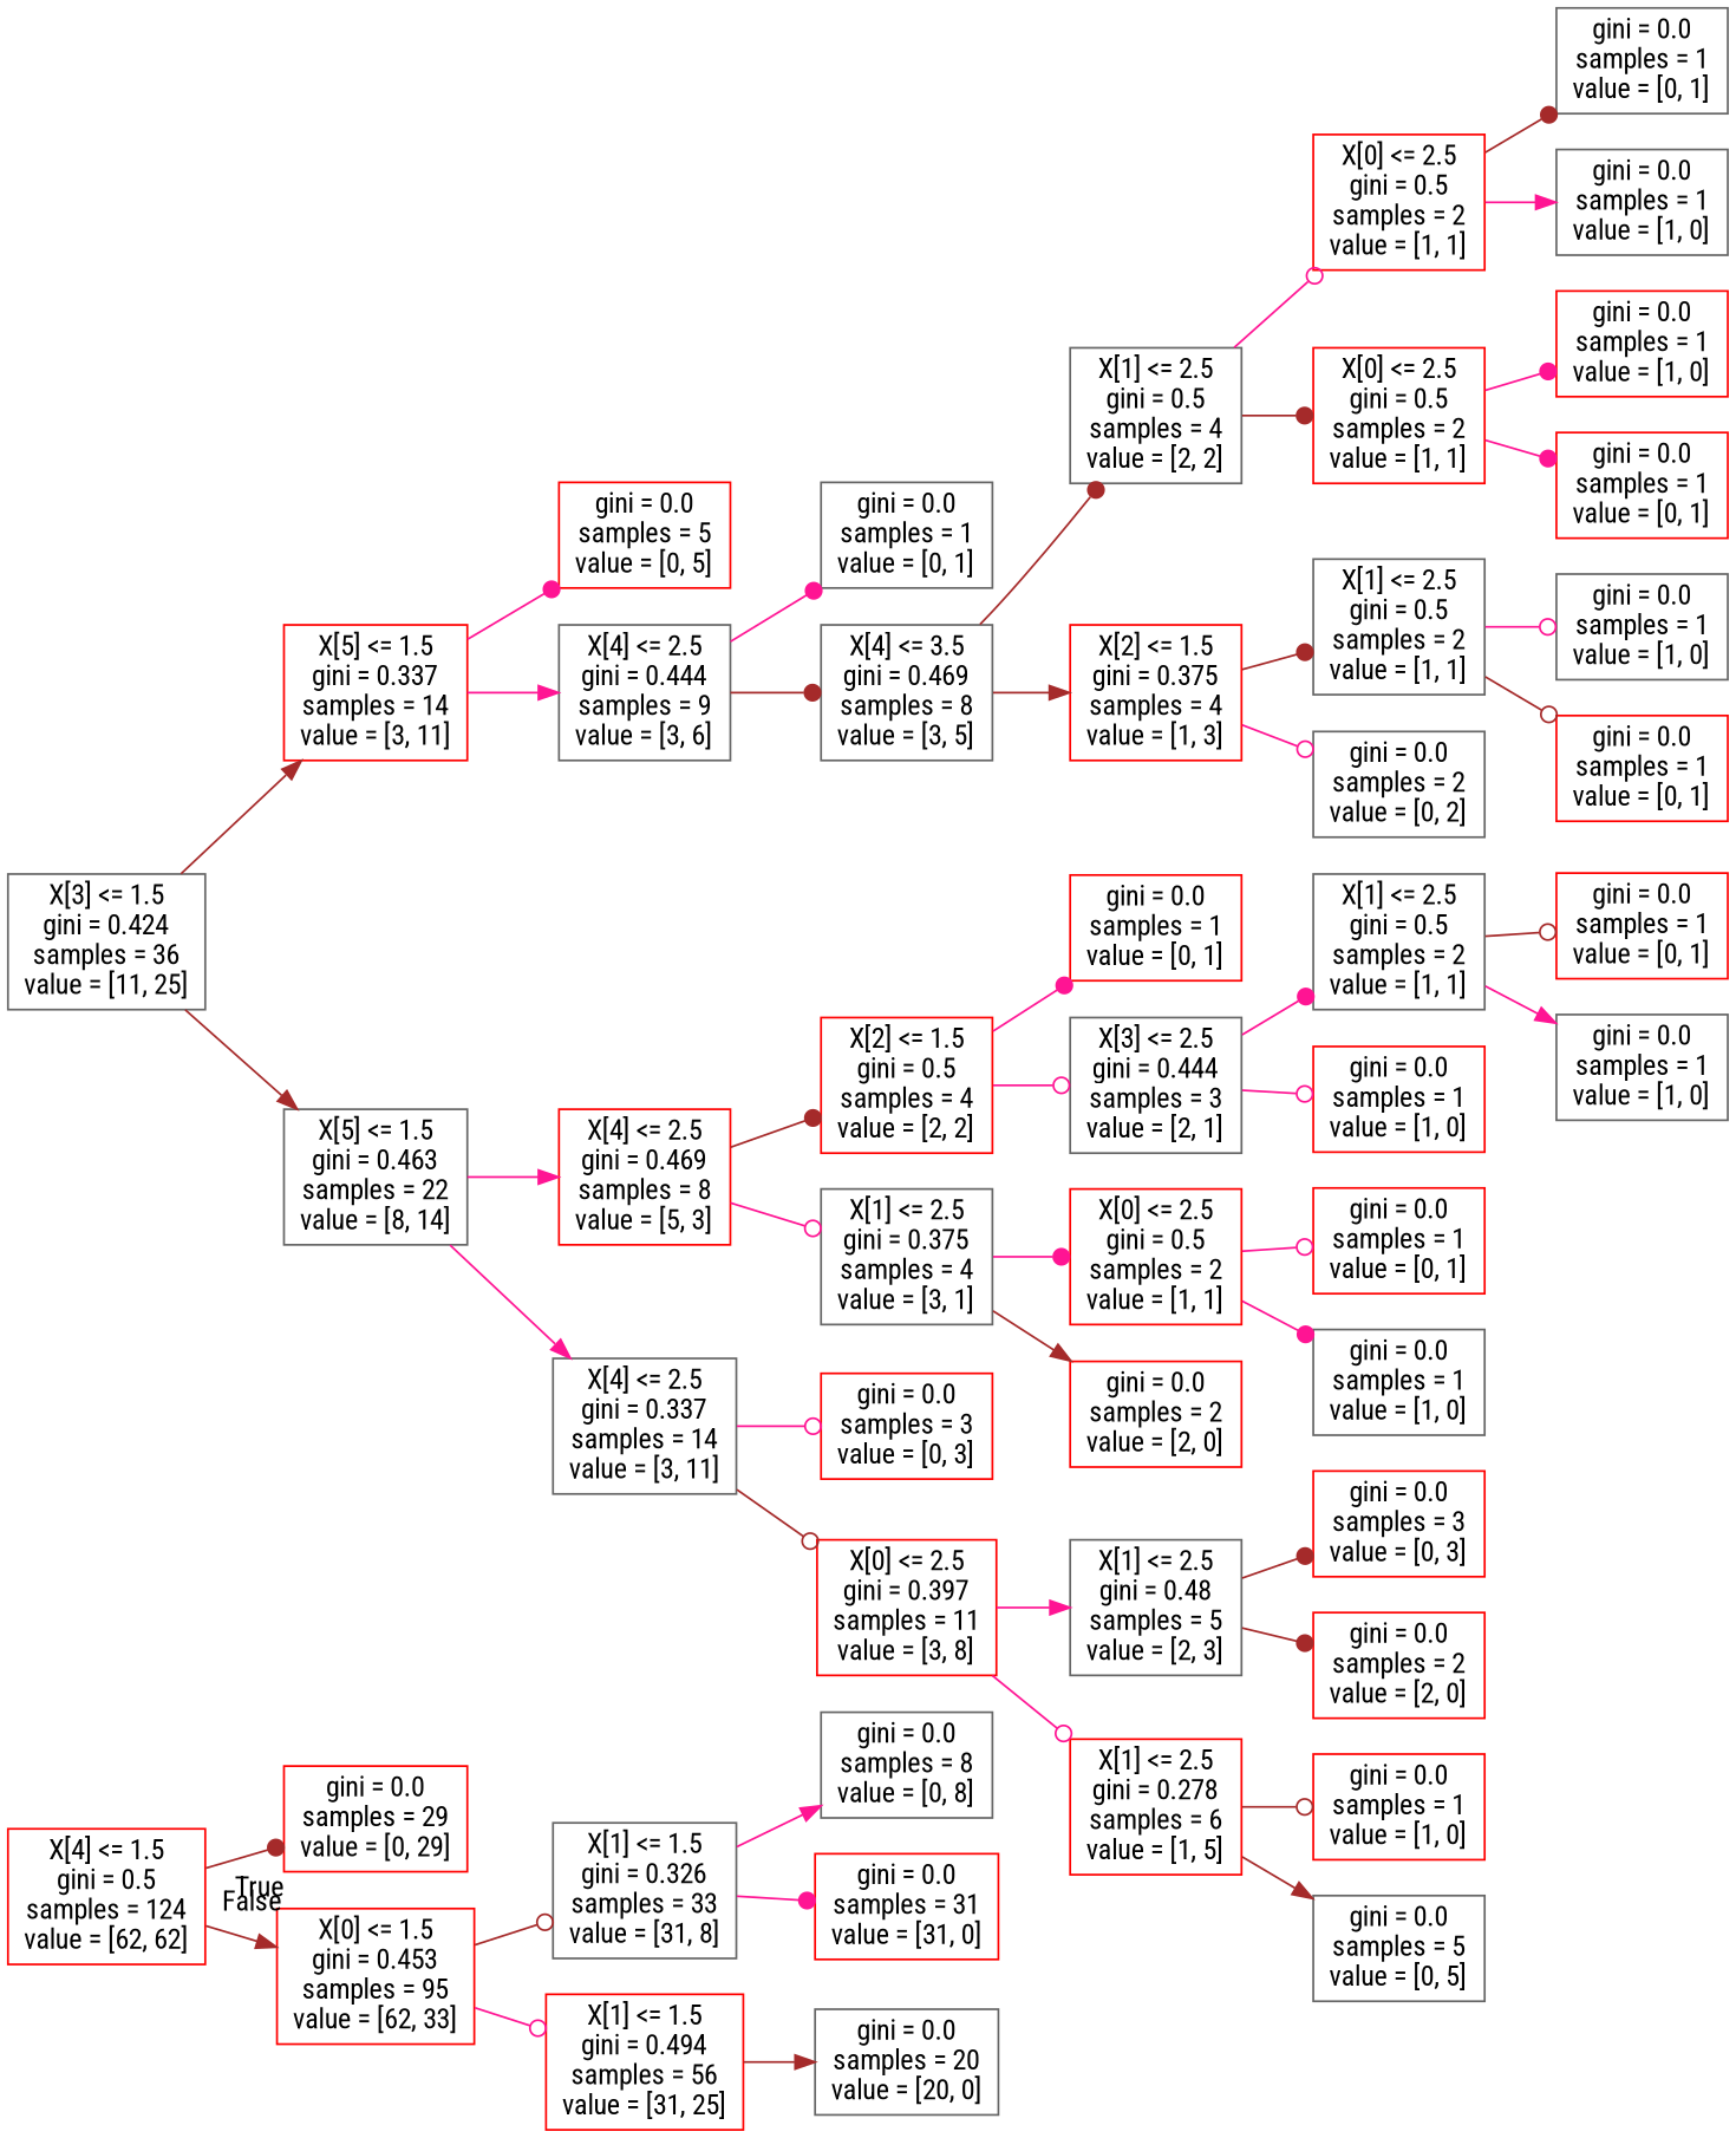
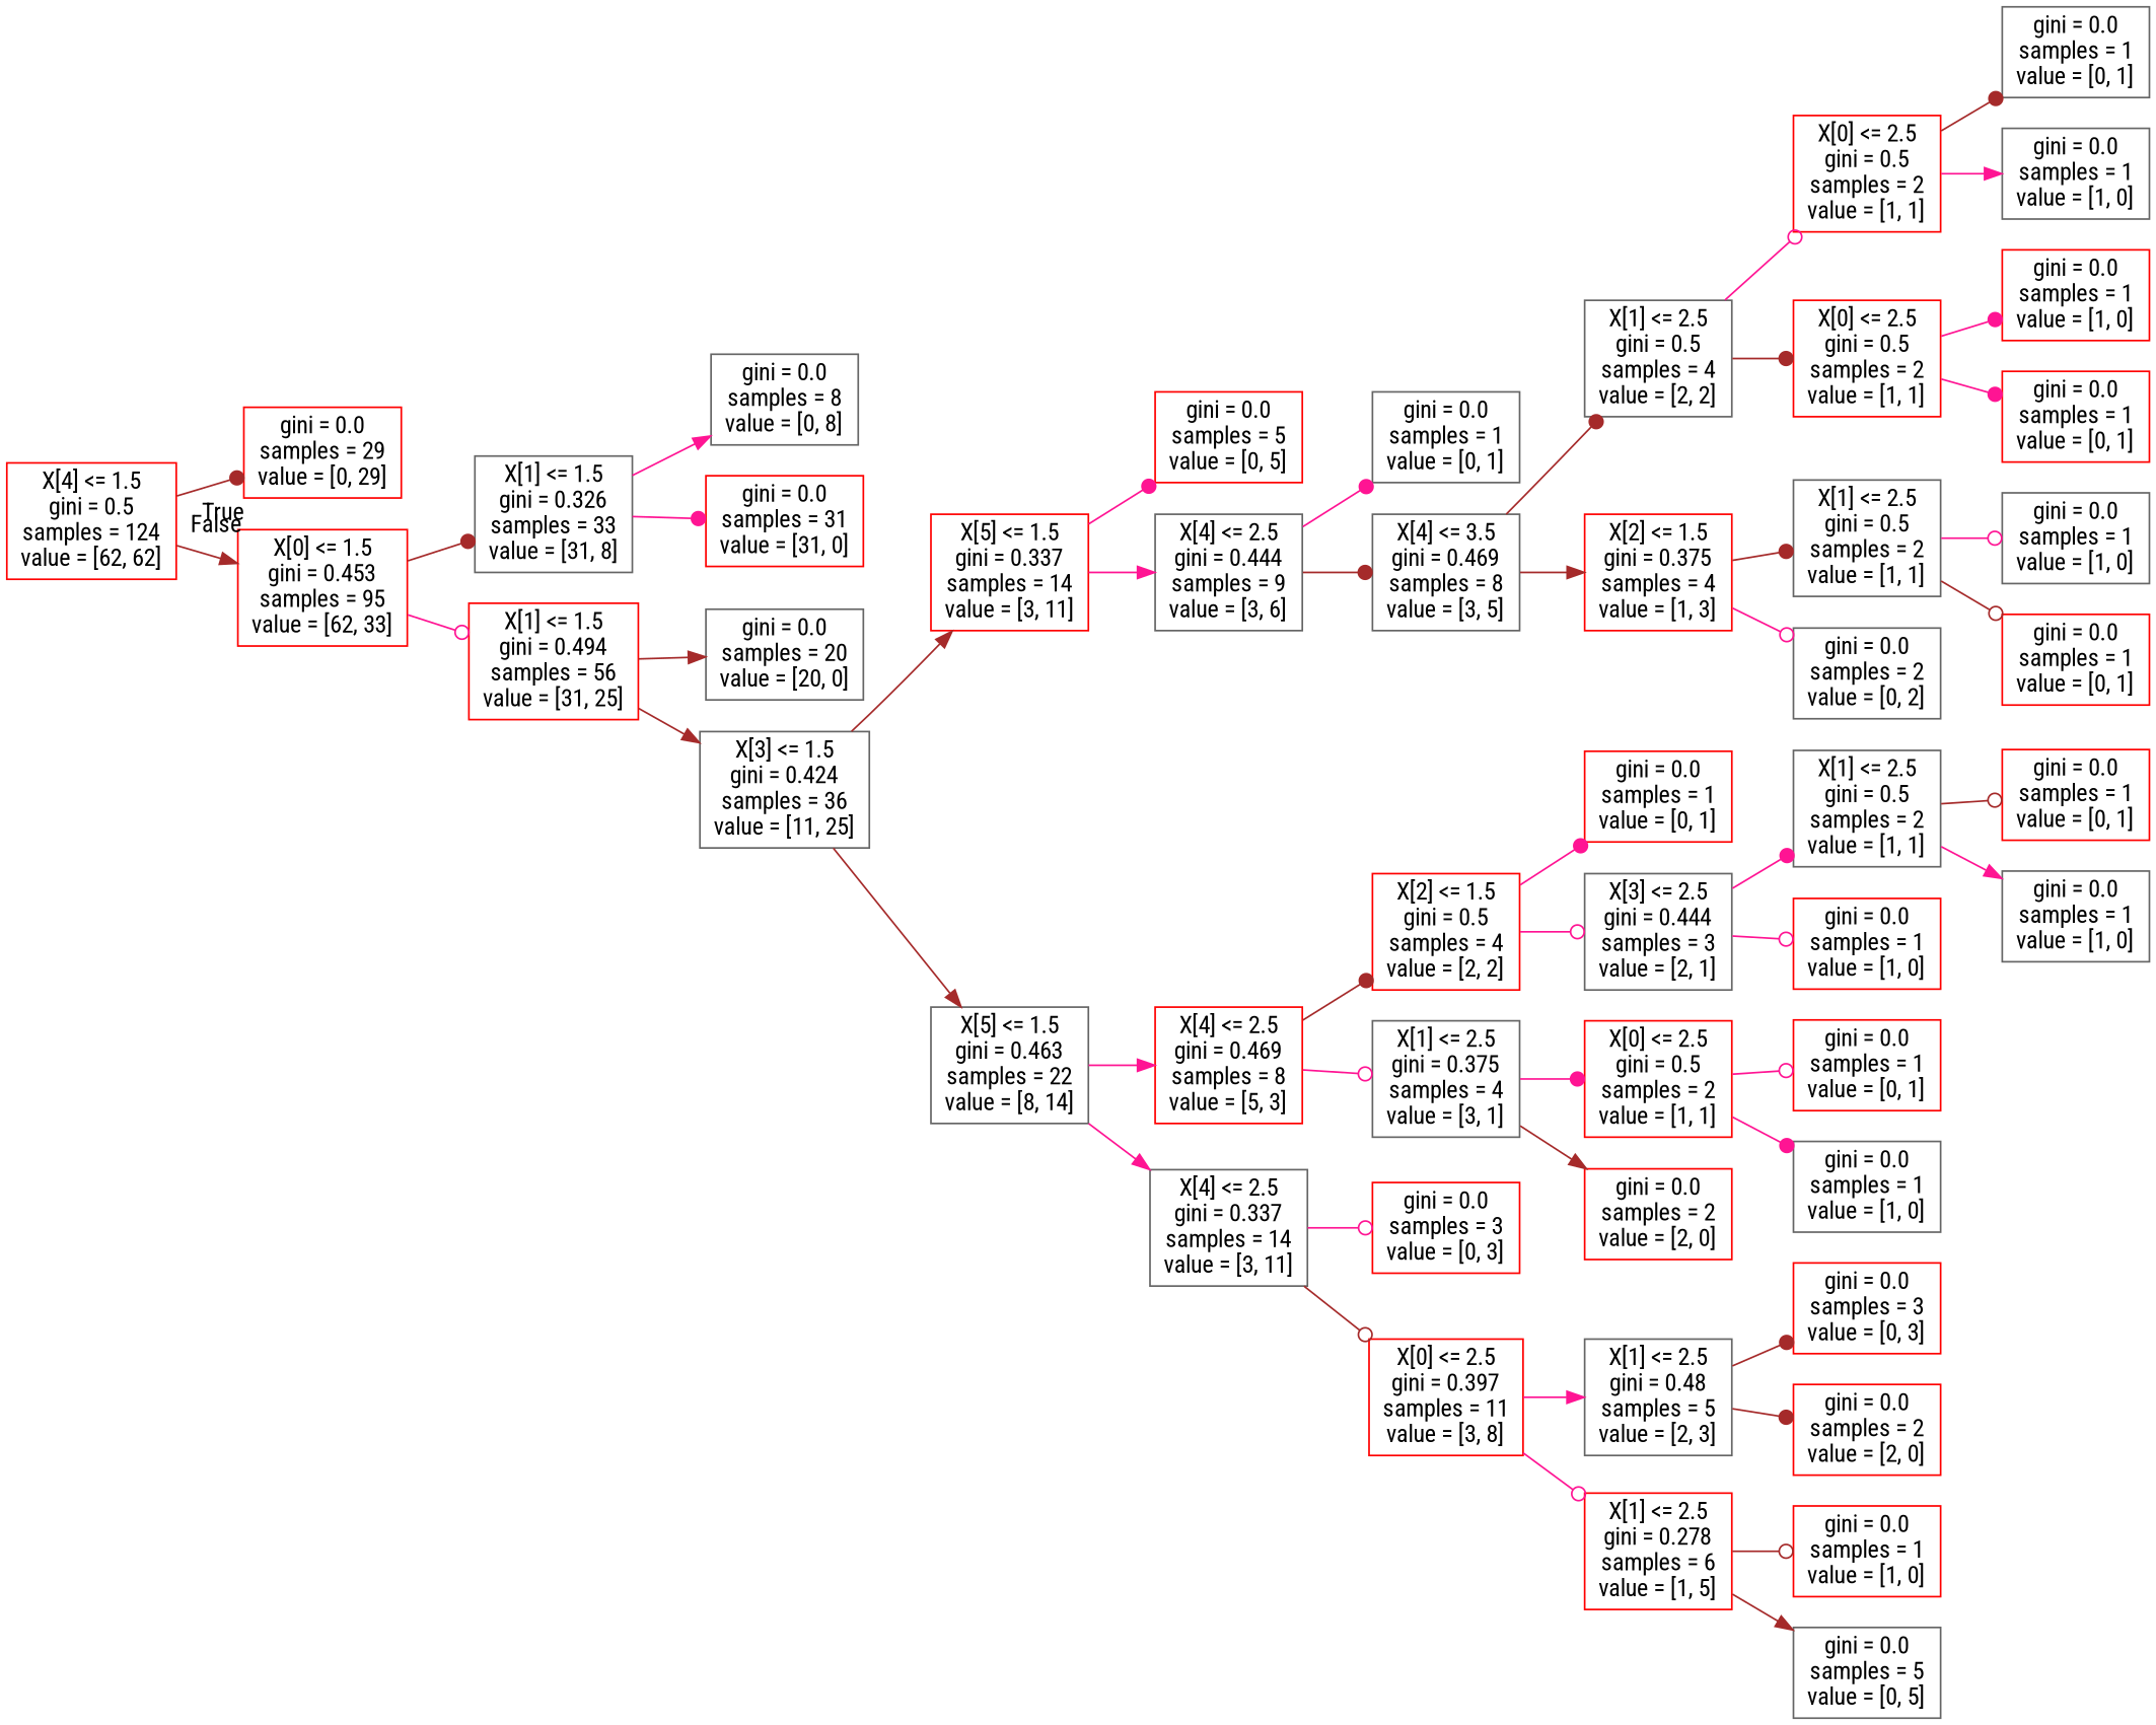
  digraph {
    fontname="Roboto Condensed"
    rankdir=LR
    node [color=red fontname="Roboto Condensed" shape=box]
    edge [arrowhead=dot color=deeppink fontname="Roboto Condensed"]
    n1 [label="X[4] <= 1.5\ngini = 0.5\nsamples = 124\nvalue = [62, 62]"]
    n2 [label="gini = 0.0\nsamples = 29\nvalue = [0, 29]"]
    n3 [label="X[0] <= 1.5\ngini = 0.453\nsamples = 95\nvalue = [62, 33]"]
    n4 [color=gray40 label="X[1] <= 1.5\ngini = 0.326\nsamples = 33\nvalue = [31, 8]"]
    n5 [label="X[1] <= 1.5\ngini = 0.494\nsamples = 56\nvalue = [31, 25]"]
    n6 [color=gray40 label="gini = 0.0\nsamples = 8\nvalue = [0, 8]"]
    n7 [label="gini = 0.0\nsamples = 31\nvalue = [31, 0]"]
    n8 [color=gray40 label="gini = 0.0\nsamples = 20\nvalue = [20, 0]"]
    n9 [color=gray40 label="X[3] <= 1.5\ngini = 0.424\nsamples = 36\nvalue = [11, 25]"]
    n10 [label="X[5] <= 1.5\ngini = 0.337\nsamples = 14\nvalue = [3, 11]"]
    n11 [color=gray40 label="X[5] <= 1.5\ngini = 0.463\nsamples = 22\nvalue = [8, 14]"]
    n12 [label="gini = 0.0\nsamples = 5\nvalue = [0, 5]"]
    n13 [color=gray40 label="X[4] <= 2.5\ngini = 0.444\nsamples = 9\nvalue = [3, 6]"]
    n14 [label="X[4] <= 2.5\ngini = 0.469\nsamples = 8\nvalue = [5, 3]"]
    n15 [color=gray40 label="X[4] <= 2.5\ngini = 0.337\nsamples = 14\nvalue = [3, 11]"]
    n16 [color=gray40 label="gini = 0.0\nsamples = 1\nvalue = [0, 1]"]
    n17 [color=gray40 label="X[4] <= 3.5\ngini = 0.469\nsamples = 8\nvalue = [3, 5]"]
    n18 [color=gray40 label="X[1] <= 2.5\ngini = 0.5\nsamples = 4\nvalue = [2, 2]"]
    n19 [label="X[2] <= 1.5\ngini = 0.375\nsamples = 4\nvalue = [1, 3]"]
    n20 [label="X[0] <= 2.5\ngini = 0.5\nsamples = 2\nvalue = [1, 1]"]
    n21 [label="X[0] <= 2.5\ngini = 0.5\nsamples = 2\nvalue = [1, 1]"]
    n22 [color=gray40 label="X[1] <= 2.5\ngini = 0.5\nsamples = 2\nvalue = [1, 1]"]
    n23 [color=gray40 label="gini = 0.0\nsamples = 2\nvalue = [0, 2]"]
    n24 [color=gray40 label="gini = 0.0\nsamples = 1\nvalue = [0, 1]"]
    n25 [color=gray40 label="gini = 0.0\nsamples = 1\nvalue = [1, 0]"]
    n26 [label="gini = 0.0\nsamples = 1\nvalue = [1, 0]"]
    n27 [label="gini = 0.0\nsamples = 1\nvalue = [0, 1]"]
    n28 [color=gray40 label="gini = 0.0\nsamples = 1\nvalue = [1, 0]"]
    n29 [label="gini = 0.0\nsamples = 1\nvalue = [0, 1]"]
    n30 [label="X[2] <= 1.5\ngini = 0.5\nsamples = 4\nvalue = [2, 2]"]
    n31 [color=gray40 label="X[1] <= 2.5\ngini = 0.375\nsamples = 4\nvalue = [3, 1]"]
    n32 [label="gini = 0.0\nsamples = 3\nvalue = [0, 3]"]
    n33 [label="X[0] <= 2.5\ngini = 0.397\nsamples = 11\nvalue = [3, 8]"]
    n34 [label="gini = 0.0\nsamples = 1\nvalue = [0, 1]"]
    n35 [color=gray40 label="X[3] <= 2.5\ngini = 0.444\nsamples = 3\nvalue = [2, 1]"]
    n36 [label="X[0] <= 2.5\ngini = 0.5\nsamples = 2\nvalue = [1, 1]"]
    n37 [label="gini = 0.0\nsamples = 2\nvalue = [2, 0]"]
    n38 [color=gray40 label="X[1] <= 2.5\ngini = 0.5\nsamples = 2\nvalue = [1, 1]"]
    n39 [label="gini = 0.0\nsamples = 1\nvalue = [1, 0]"]
    n40 [label="gini = 0.0\nsamples = 1\nvalue = [0, 1]"]
    n41 [color=gray40 label="gini = 0.0\nsamples = 1\nvalue = [1, 0]"]
    n42 [label="gini = 0.0\nsamples = 1\nvalue = [0, 1]"]
    n43 [color=gray40 label="gini = 0.0\nsamples = 1\nvalue = [1, 0]"]
    n44 [color=gray40 label="X[1] <= 2.5\ngini = 0.48\nsamples = 5\nvalue = [2, 3]"]
    n45 [label="X[1] <= 2.5\ngini = 0.278\nsamples = 6\nvalue = [1, 5]"]
    n46 [label="gini = 0.0\nsamples = 3\nvalue = [0, 3]"]
    n47 [label="gini = 0.0\nsamples = 2\nvalue = [2, 0]"]
    n48 [label="gini = 0.0\nsamples = 1\nvalue = [1, 0]"]
    n49 [color=gray40 label="gini = 0.0\nsamples = 5\nvalue = [0, 5]"]
    n1 -> n2 [color=brown headlabel=True labelangle=45 labeldistance=2.5]
    n1 -> n3 [arrowhead=normal color=brown headlabel=False labelangle=-45 labeldistance=2.5]
-   n3 -> n4 [arrowhead=odot color=brown]
+   n3 -> n4 [color=brown]
    n3 -> n5 [arrowhead=odot]
    n4 -> n6 [arrowhead=normal]
    n4 -> n7
    n5 -> n8 [arrowhead=normal color=brown]
+   n5 -> n9 [arrowhead=normal color=brown]
    n9 -> n10 [arrowhead=normal color=brown]
    n9 -> n11 [arrowhead=normal color=brown]
    n10 -> n12
    n10 -> n13 [arrowhead=normal]
    n11 -> n14 [arrowhead=normal]
    n11 -> n15 [arrowhead=normal]
    n13 -> n16
    n13 -> n17 [color=brown]
    n14 -> n30 [color=brown]
    n14 -> n31 [arrowhead=odot]
    n15 -> n32 [arrowhead=odot]
    n15 -> n33 [arrowhead=odot color=brown]
    n17 -> n18 [color=brown]
    n17 -> n19 [arrowhead=normal color=brown]
    n18 -> n20 [arrowhead=odot]
    n18 -> n21 [color=brown]
    n19 -> n22 [color=brown]
    n19 -> n23 [arrowhead=odot]
    n20 -> n24 [color=brown]
    n20 -> n25 [arrowhead=normal]
    n21 -> n26
    n21 -> n27
    n22 -> n28 [arrowhead=odot]
    n22 -> n29 [arrowhead=odot color=brown]
    n30 -> n34
    n30 -> n35 [arrowhead=odot]
    n31 -> n36
    n31 -> n37 [arrowhead=normal color=brown]
    n33 -> n44 [arrowhead=normal]
    n33 -> n45 [arrowhead=odot]
    n35 -> n38
    n35 -> n39 [arrowhead=odot]
    n36 -> n42 [arrowhead=odot]
    n36 -> n43
    n38 -> n40 [arrowhead=odot color=brown]
    n38 -> n41 [arrowhead=normal]
    n44 -> n46 [color=brown]
    n44 -> n47 [color=brown]
    n45 -> n48 [arrowhead=odot color=brown]
    n45 -> n49 [arrowhead=normal color=brown]
  }
